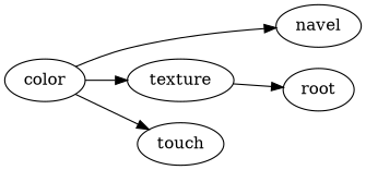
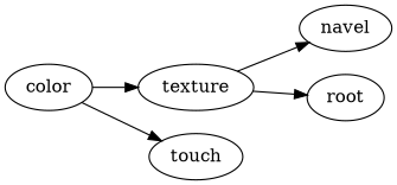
  digraph {
    rankdir=LR
    node [style=solid]
    color
    texture
    navel
    touch
    root
    color -> texture
-   color -> navel
+   texture -> navel
    color -> touch
    texture -> root
  }
